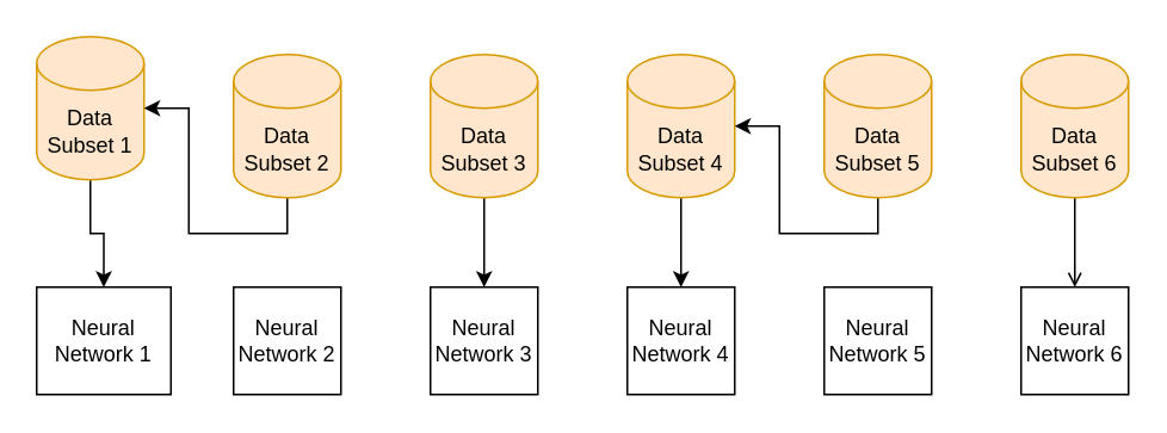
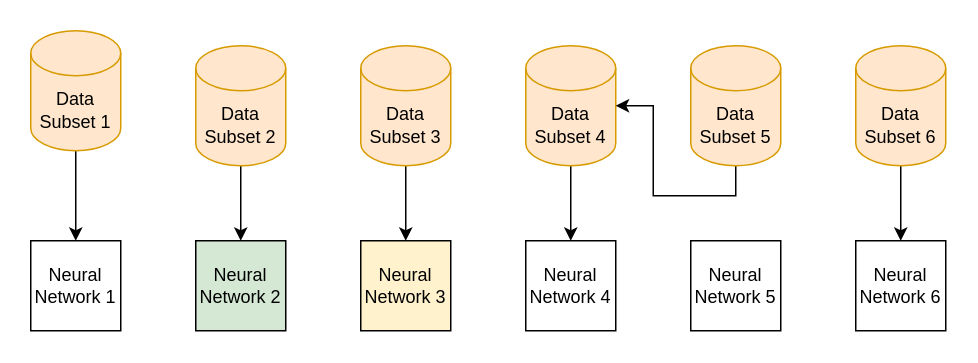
  <mxCell id="0" />
  <mxCell id="1" parent="0" />
  <mxCell id="2" style="edgeStyle=orthogonalEdgeStyle;rounded=0;orthogonalLoop=1;jettySize=auto;html=1;exitX=0.5;exitY=1;exitDx=0;exitDy=0;exitPerimeter=0;entryX=0.5;entryY=0;entryDx=0;entryDy=0;" edge="1" parent="1" source="3" target="14"><mxGeometry relative="1" as="geometry" /></mxCell>
  <mxCell id="3" value="Data Subset 1" style="shape=cylinder3;whiteSpace=wrap;html=1;boundedLbl=1;backgroundOutline=1;size=15;fillColor=#ffe6cc;strokeColor=#d79b00;" vertex="1" parent="1"><mxGeometry x="20" y="20" width="60" height="80" as="geometry" /></mxCell>
- <mxCell id="4" style="edgeStyle=orthogonalEdgeStyle;rounded=0;orthogonalLoop=1;jettySize=auto;html=1;exitX=0.5;exitY=1;exitDx=0;exitDy=0;exitPerimeter=0;" edge="1" parent="1" source="5" target="3"><mxGeometry relative="1" as="geometry" /></mxCell>
+ <mxCell id="4" style="edgeStyle=orthogonalEdgeStyle;rounded=0;orthogonalLoop=1;jettySize=auto;html=1;exitX=0.5;exitY=1;exitDx=0;exitDy=0;exitPerimeter=0;entryX=0.5;entryY=0;entryDx=0;entryDy=0;" edge="1" parent="1" source="5" target="15"><mxGeometry relative="1" as="geometry" /></mxCell>
  <mxCell id="5" value="Data Subset 2" style="shape=cylinder3;whiteSpace=wrap;html=1;boundedLbl=1;backgroundOutline=1;size=15;fillColor=#ffe6cc;strokeColor=#d79b00;" vertex="1" parent="1"><mxGeometry x="130" y="30" width="60" height="80" as="geometry" /></mxCell>
  <mxCell id="6" style="edgeStyle=orthogonalEdgeStyle;rounded=0;orthogonalLoop=1;jettySize=auto;html=1;exitX=0.5;exitY=1;exitDx=0;exitDy=0;exitPerimeter=0;" edge="1" parent="1" source="7" target="16"><mxGeometry relative="1" as="geometry" /></mxCell>
  <mxCell id="7" value="Data Subset 3" style="shape=cylinder3;whiteSpace=wrap;html=1;boundedLbl=1;backgroundOutline=1;size=15;fillColor=#ffe6cc;strokeColor=#d79b00;" vertex="1" parent="1"><mxGeometry x="240" y="30" width="60" height="80" as="geometry" /></mxCell>
  <mxCell id="8" style="edgeStyle=orthogonalEdgeStyle;rounded=0;orthogonalLoop=1;jettySize=auto;html=1;exitX=0.5;exitY=1;exitDx=0;exitDy=0;exitPerimeter=0;entryX=0.5;entryY=0;entryDx=0;entryDy=0;" edge="1" parent="1" source="9" target="17"><mxGeometry relative="1" as="geometry" /></mxCell>
  <mxCell id="9" value="Data Subset 4" style="shape=cylinder3;whiteSpace=wrap;html=1;boundedLbl=1;backgroundOutline=1;size=15;fillColor=#ffe6cc;strokeColor=#d79b00;" vertex="1" parent="1"><mxGeometry x="350" y="30" width="60" height="80" as="geometry" /></mxCell>
  <mxCell id="10" style="edgeStyle=orthogonalEdgeStyle;rounded=0;orthogonalLoop=1;jettySize=auto;html=1;exitX=0.5;exitY=1;exitDx=0;exitDy=0;exitPerimeter=0;" edge="1" parent="1" source="11" target="9"><mxGeometry relative="1" as="geometry" /></mxCell>
  <mxCell id="11" value="Data Subset 5" style="shape=cylinder3;whiteSpace=wrap;html=1;boundedLbl=1;backgroundOutline=1;size=15;fillColor=#ffe6cc;strokeColor=#d79b00;" vertex="1" parent="1"><mxGeometry x="460" y="30" width="60" height="80" as="geometry" /></mxCell>
- <mxCell id="12" style="edgeStyle=orthogonalEdgeStyle;rounded=0;orthogonalLoop=1;jettySize=auto;html=1;exitX=0.5;exitY=1;exitDx=0;exitDy=0;exitPerimeter=0;entryX=0.5;entryY=0;entryDx=0;entryDy=0;endArrow=open;" edge="1" parent="1" source="13" target="19"><mxGeometry relative="1" as="geometry" /></mxCell>
+ <mxCell id="12" style="edgeStyle=orthogonalEdgeStyle;rounded=0;orthogonalLoop=1;jettySize=auto;html=1;exitX=0.5;exitY=1;exitDx=0;exitDy=0;exitPerimeter=0;entryX=0.5;entryY=0;entryDx=0;entryDy=0;" edge="1" parent="1" source="13" target="19"><mxGeometry relative="1" as="geometry" /></mxCell>
  <mxCell id="13" value="Data Subset 6" style="shape=cylinder3;whiteSpace=wrap;html=1;boundedLbl=1;backgroundOutline=1;size=15;fillColor=#ffe6cc;strokeColor=#d79b00;" vertex="1" parent="1"><mxGeometry x="570" y="30" width="60" height="80" as="geometry" /></mxCell>
- <mxCell id="14" value="Neural Network 1" style="whiteSpace=wrap;html=1;aspect=fixed;" vertex="1" parent="1"><mxGeometry x="20" y="160" width="75" height="60" as="geometry" /></mxCell>
- <mxCell id="15" value="Neural Network 2" style="whiteSpace=wrap;html=1;aspect=fixed;" vertex="1" parent="1"><mxGeometry x="130" y="160" width="60" height="60" as="geometry" /></mxCell>
- <mxCell id="16" value="Neural Network 3" style="whiteSpace=wrap;html=1;aspect=fixed;" vertex="1" parent="1"><mxGeometry x="240" y="160" width="60" height="60" as="geometry" /></mxCell>
+ <mxCell id="14" value="Neural Network 1" style="whiteSpace=wrap;html=1;aspect=fixed;" vertex="1" parent="1"><mxGeometry x="20" y="160" width="60" height="60" as="geometry" /></mxCell>
+ <mxCell id="15" value="Neural Network 2" style="whiteSpace=wrap;html=1;aspect=fixed;fillColor=#d5e8d4;" vertex="1" parent="1"><mxGeometry x="130" y="160" width="60" height="60" as="geometry" /></mxCell>
+ <mxCell id="16" value="Neural Network 3" style="whiteSpace=wrap;html=1;aspect=fixed;fillColor=#fff2cc;" vertex="1" parent="1"><mxGeometry x="240" y="160" width="60" height="60" as="geometry" /></mxCell>
  <mxCell id="17" value="Neural Network 4" style="whiteSpace=wrap;html=1;aspect=fixed;" vertex="1" parent="1"><mxGeometry x="350" y="160" width="60" height="60" as="geometry" /></mxCell>
  <mxCell id="18" value="Neural Network 5" style="whiteSpace=wrap;html=1;aspect=fixed;" vertex="1" parent="1"><mxGeometry x="460" y="160" width="60" height="60" as="geometry" /></mxCell>
  <mxCell id="19" value="Neural Network 6" style="whiteSpace=wrap;html=1;aspect=fixed;" vertex="1" parent="1"><mxGeometry x="570" y="160" width="60" height="60" as="geometry" /></mxCell>
